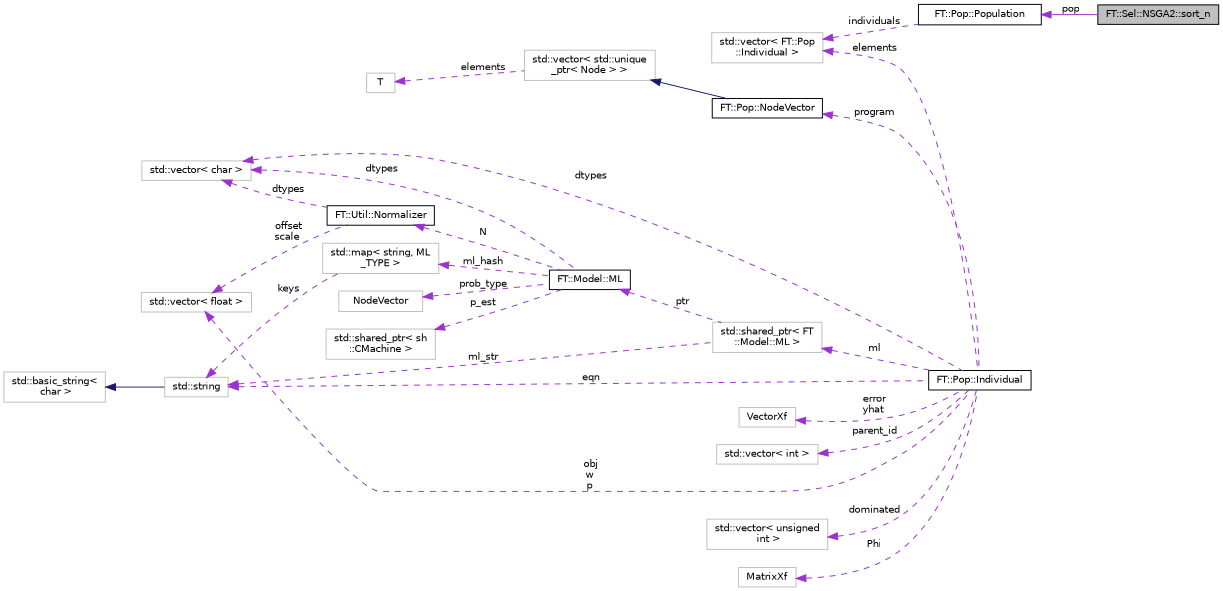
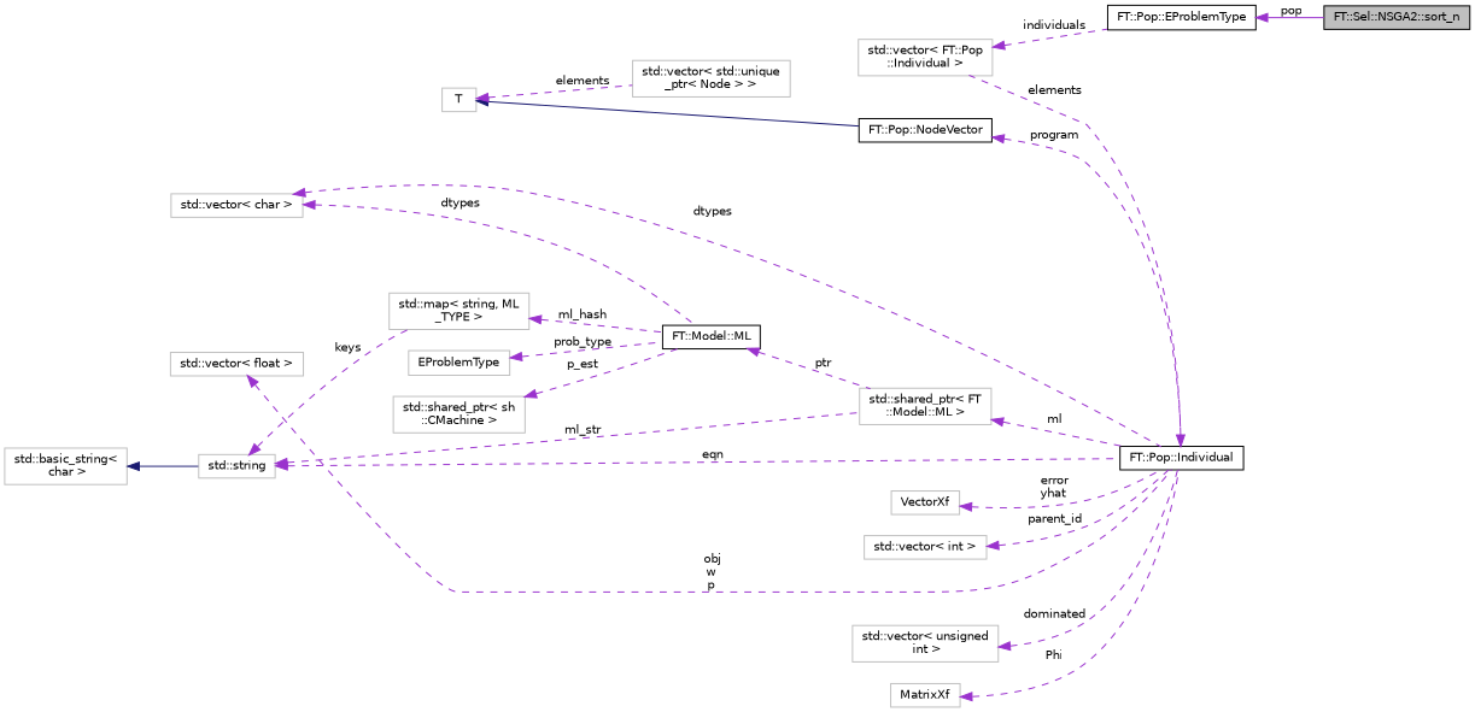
  digraph {
    rankdir=LR
    node [color=grey75 fillcolor=white fontname=Helvetica fontsize=10 shape=record style=filled]
    edge [color=darkorchid3 dir=back fontname=Helvetica fontsize=10 labelfontname=Helvetica labelfontsize=10 style=dashed]
    n1 [color=black fillcolor=grey75 fontcolor=black height=0.2 label="FT::Sel::NSGA2::sort_n" width=0.4]
-   n2 [color=black height=0.2 label="FT::Pop::Population" width=0.4]
+   n2 [color=black height=0.2 label="FT::Pop::EProblemType" width=0.4]
    n3 [height=0.2 label="std::vector\< FT::Pop\l::Individual \>" width=0.4]
    n4 [color=black height=0.2 label="FT::Pop::Individual" width=0.4]
    n5 [color=black height=0.2 label="FT::Pop::NodeVector" width=0.4]
    n6 [height=0.2 label="std::vector\< std::unique\l_ptr\< Node \> \>" width=0.4]
    n7 [height=0.2 label=T width=0.4]
    n8 [height=0.2 label="std::vector\< char \>" width=0.4]
    n9 [color=black height=0.2 label="FT::Model::ML" width=0.4]
-   n10 [color=black height=0.2 label="FT::Util::Normalizer" width=0.4]
    n11 [height=0.2 label="std::shared_ptr\< FT\l::Model::ML \>" width=0.4]
    n12 [height=0.2 label="std::string" width=0.4]
    n13 [height=0.2 label="std::map\< string, ML\l_TYPE \>" width=0.4]
    n14 [height=0.2 label="std::basic_string\<\l char \>" width=0.4]
    n15 [height=0.2 label=VectorXf width=0.4]
    n16 [height=0.2 label="std::vector\< int \>" width=0.4]
    n17 [height=0.2 label="std::vector\< float \>" width=0.4]
-   n18 [height=0.2 label=NodeVector width=0.4]
+   n18 [height=0.2 label=EProblemType width=0.4]
    n19 [height=0.2 label="std::shared_ptr\< sh\l::CMachine \>" width=0.4]
    n20 [height=0.2 label="std::vector\< unsigned\l int \>" width=0.4]
    n21 [height=0.2 label=MatrixXf width=0.4]
    n2 -> n1 [label=" pop" style=solid]
    n3 -> n2 [label=" individuals"]
-   n3 -> n4 [label=" elements"]
+   n4 -> n3 [label=" elements"]
    n5 -> n4 [label=" program"]
-   n6 -> n5 [color=midnightblue style=solid]
+   n7 -> n5 [color=midnightblue style=solid]
    n7 -> n6 [label=" elements"]
    n8 -> n4 [label=" dtypes"]
    n8 -> n9 [label=" dtypes"]
-   n8 -> n10 [label=" dtypes"]
    n9 -> n11 [label=" ptr"]
-   n10 -> n9 [label=" N"]
    n11 -> n4 [label=" ml"]
    n12 -> n4 [label=" eqn"]
    n12 -> n11 [label=" ml_str"]
    n12 -> n13 [label=" keys"]
    n13 -> n9 [label=" ml_hash"]
    n14 -> n12 [color=midnightblue style=solid]
    n15 -> n4 [label=" error\nyhat"]
    n16 -> n4 [label=" parent_id"]
    n17 -> n4 [label=" obj\nw\np"]
-   n17 -> n10 [label=" offset\nscale"]
    n18 -> n9 [label=" prob_type"]
    n19 -> n9 [label=" p_est"]
    n20 -> n4 [label=" dominated"]
    n21 -> n4 [label=" Phi"]
  }
